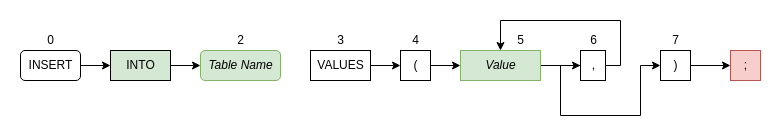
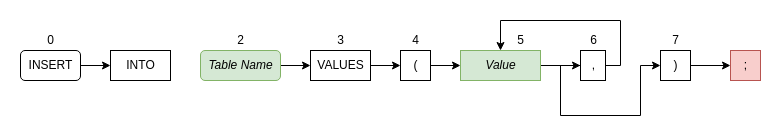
  <mxCell id="0" />
  <mxCell id="1" parent="0" />
  <mxCell id="2" style="edgeStyle=orthogonalEdgeStyle;rounded=0;orthogonalLoop=1;jettySize=auto;html=1;exitX=1;exitY=0.5;exitDx=0;exitDy=0;entryX=0;entryY=0.5;entryDx=0;entryDy=0;" parent="1" source="3" target="6" edge="1"><mxGeometry relative="1" as="geometry" /></mxCell>
  <mxCell id="3" value="INSERT" style="html=1;rounded=1;" parent="1" vertex="1"><mxGeometry x="20" y="50" width="60" height="30" as="geometry" /></mxCell>
  <mxCell id="4" value="0" style="text;html=1;align=center;verticalAlign=middle;resizable=0;points=[];autosize=1;" parent="1" vertex="1"><mxGeometry x="40" y="30" width="20" height="20" as="geometry" /></mxCell>
- <mxCell id="5" style="edgeStyle=orthogonalEdgeStyle;rounded=0;orthogonalLoop=1;jettySize=auto;html=1;exitX=1;exitY=0.5;exitDx=0;exitDy=0;entryX=0;entryY=0.5;entryDx=0;entryDy=0;" parent="1" source="6" target="8" edge="1"><mxGeometry relative="1" as="geometry" /></mxCell>
- <mxCell id="6" value="INTO" style="html=1;fillColor=#d5e8d4;" parent="1" vertex="1"><mxGeometry x="110" y="50" width="60" height="30" as="geometry" /></mxCell>
+ <mxCell id="6" value="INTO" style="html=1;" parent="1" vertex="1"><mxGeometry x="110" y="50" width="60" height="30" as="geometry" /></mxCell>
+ <mxCell id="7" style="edgeStyle=orthogonalEdgeStyle;rounded=0;orthogonalLoop=1;jettySize=auto;html=1;exitX=1;exitY=0.5;exitDx=0;exitDy=0;entryX=0;entryY=0.5;entryDx=0;entryDy=0;" parent="1" source="8" target="11" edge="1"><mxGeometry relative="1" as="geometry"><mxPoint x="310" y="65" as="targetPoint" /></mxGeometry></mxCell>
  <mxCell id="8" value="&lt;i&gt;Table Name&lt;/i&gt;" style="html=1;fillColor=#d5e8d4;strokeColor=#82b366;rounded=1;" parent="1" vertex="1"><mxGeometry x="200" y="50" width="80" height="30" as="geometry" /></mxCell>
  <mxCell id="9" value="2" style="text;html=1;align=center;verticalAlign=middle;resizable=0;points=[];autosize=1;" parent="1" vertex="1"><mxGeometry x="230" y="30" width="20" height="20" as="geometry" /></mxCell>
  <mxCell id="10" style="edgeStyle=orthogonalEdgeStyle;rounded=0;orthogonalLoop=1;jettySize=auto;html=1;exitX=1;exitY=0.5;exitDx=0;exitDy=0;entryX=0;entryY=0.5;entryDx=0;entryDy=0;" parent="1" source="11" target="14" edge="1"><mxGeometry relative="1" as="geometry" /></mxCell>
  <mxCell id="11" value="VALUES" style="html=1;" parent="1" vertex="1"><mxGeometry x="310" y="50" width="60" height="30" as="geometry" /></mxCell>
  <mxCell id="12" value="3" style="text;html=1;align=center;verticalAlign=middle;resizable=0;points=[];autosize=1;" parent="1" vertex="1"><mxGeometry x="330" y="30" width="20" height="20" as="geometry" /></mxCell>
  <mxCell id="13" style="edgeStyle=orthogonalEdgeStyle;rounded=0;orthogonalLoop=1;jettySize=auto;html=1;exitX=1;exitY=0.5;exitDx=0;exitDy=0;entryX=0;entryY=0.5;entryDx=0;entryDy=0;" parent="1" source="14" target="17" edge="1"><mxGeometry relative="1" as="geometry" /></mxCell>
  <mxCell id="14" value="(" style="html=1;" parent="1" vertex="1"><mxGeometry x="400" y="50" width="30" height="30" as="geometry" /></mxCell>
  <mxCell id="15" value="4" style="text;html=1;align=center;verticalAlign=middle;resizable=0;points=[];autosize=1;" parent="1" vertex="1"><mxGeometry x="405" y="30" width="20" height="20" as="geometry" /></mxCell>
  <mxCell id="16" style="edgeStyle=orthogonalEdgeStyle;rounded=0;orthogonalLoop=1;jettySize=auto;html=1;exitX=1;exitY=0.5;exitDx=0;exitDy=0;entryX=0;entryY=0.5;entryDx=0;entryDy=0;" parent="1" source="17" target="22" edge="1"><mxGeometry relative="1" as="geometry"><mxPoint x="590" y="65" as="targetPoint" /></mxGeometry></mxCell>
  <mxCell id="17" value="&lt;i&gt;Value&lt;/i&gt;" style="html=1;fillColor=#d5e8d4;strokeColor=#82b366;" parent="1" vertex="1"><mxGeometry x="460" y="50" width="80" height="30" as="geometry" /></mxCell>
  <mxCell id="18" value="5" style="text;html=1;align=center;verticalAlign=middle;resizable=0;points=[];autosize=1;" parent="1" vertex="1"><mxGeometry x="510" y="30" width="20" height="20" as="geometry" /></mxCell>
  <mxCell id="19" value=";" style="html=1;fillColor=#f8cecc;strokeColor=#b85450;" parent="1" vertex="1"><mxGeometry x="730" y="50" width="30" height="30" as="geometry" /></mxCell>
  <mxCell id="20" style="edgeStyle=orthogonalEdgeStyle;rounded=0;orthogonalLoop=1;jettySize=auto;html=1;exitX=1;exitY=0.5;exitDx=0;exitDy=0;entryX=0.5;entryY=0;entryDx=0;entryDy=0;" parent="1" source="22" target="17" edge="1"><mxGeometry relative="1" as="geometry"><mxPoint x="510" y="0" as="targetPoint" /><Array as="points"><mxPoint x="620" y="65" /><mxPoint x="620" y="20" /><mxPoint x="500" y="20" /></Array></mxGeometry></mxCell>
  <mxCell id="21" style="edgeStyle=orthogonalEdgeStyle;rounded=0;orthogonalLoop=1;jettySize=auto;html=1;exitX=1;exitY=0.5;exitDx=0;exitDy=0;entryX=0;entryY=0.5;entryDx=0;entryDy=0;" parent="1" source="22" target="25" edge="1"><mxGeometry relative="1" as="geometry"><Array as="points"><mxPoint x="560" y="65" /><mxPoint x="560" y="115" /><mxPoint x="640" y="115" /><mxPoint x="640" y="65" /></Array></mxGeometry></mxCell>
  <mxCell id="22" value="," style="html=1;" parent="1" vertex="1"><mxGeometry x="580" y="50" width="25" height="30" as="geometry" /></mxCell>
  <mxCell id="23" value="6" style="text;html=1;align=center;verticalAlign=middle;resizable=0;points=[];autosize=1;" parent="1" vertex="1"><mxGeometry x="582.5" y="30" width="20" height="20" as="geometry" /></mxCell>
  <mxCell id="24" style="edgeStyle=orthogonalEdgeStyle;rounded=0;orthogonalLoop=1;jettySize=auto;html=1;exitX=1;exitY=0.5;exitDx=0;exitDy=0;entryX=0;entryY=0.5;entryDx=0;entryDy=0;" parent="1" source="25" target="19" edge="1"><mxGeometry relative="1" as="geometry"><mxPoint x="720" y="65" as="targetPoint" /></mxGeometry></mxCell>
  <mxCell id="25" value=")" style="html=1;" parent="1" vertex="1"><mxGeometry x="660" y="50" width="30" height="30" as="geometry" /></mxCell>
  <mxCell id="26" value="7" style="text;html=1;align=center;verticalAlign=middle;resizable=0;points=[];autosize=1;" parent="1" vertex="1"><mxGeometry x="665" y="30" width="20" height="20" as="geometry" /></mxCell>
